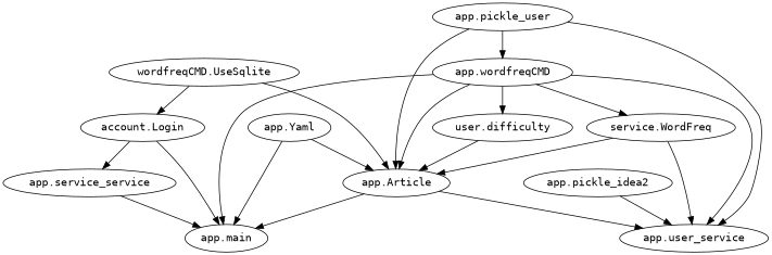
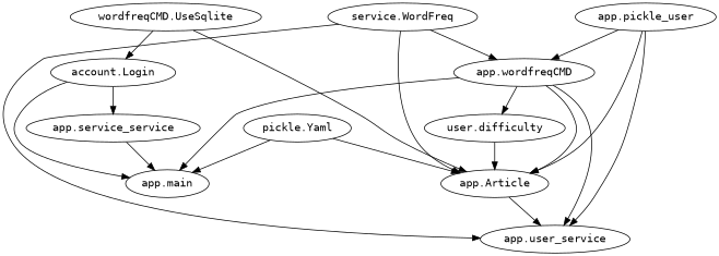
  strict digraph {
    clusterrank=local
    fontsize=16
    rankdir=TB
    node [fontname=Consolas fontsize=14 shape=ellipse]
    n1 [label="account.Login"]
    n2 [label="app.service_service"]
    "app.main"
    n4 [label="user.difficulty"]
    "app.Article"
    "app.user_service"
    n7 [label="app.pickle_user"]
    "app.wordfreqCMD"
    n9 [label="service.WordFreq"]
-   "app.pickle_idea2"
    n11 [label="wordfreqCMD.UseSqlite"]
-   "app.Yaml"
+   "app.Yaml" [label="pickle.Yaml"]
    n1 -> n2
    n1 -> "app.main"
    n2 -> "app.main"
    n4 -> "app.Article"
-   "app.Article" -> "app.main"
    "app.Article" -> "app.user_service"
    n7 -> "app.Article"
    n7 -> "app.user_service"
    n7 -> "app.wordfreqCMD"
    "app.wordfreqCMD" -> "app.main"
    "app.wordfreqCMD" -> n4
    "app.wordfreqCMD" -> "app.Article"
    "app.wordfreqCMD" -> "app.user_service"
-   "app.wordfreqCMD" -> n9
+   n9 -> "app.wordfreqCMD"
    n9 -> "app.Article"
    n9 -> "app.user_service"
-   "app.pickle_idea2" -> "app.user_service"
    n11 -> n1
    n11 -> "app.Article"
    "app.Yaml" -> "app.main"
    "app.Yaml" -> "app.Article"
  }
